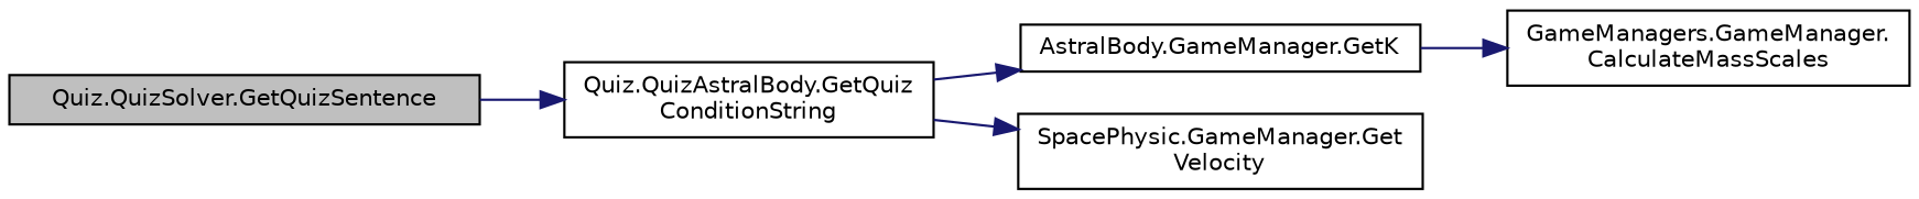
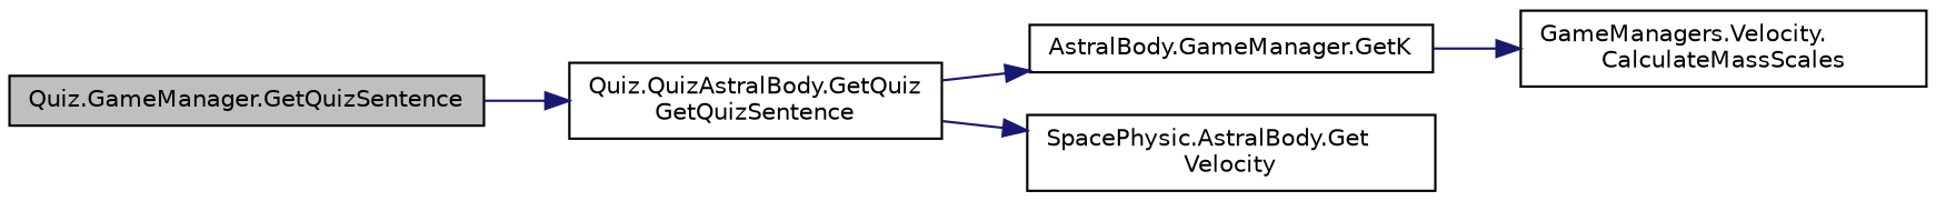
  digraph {
    rankdir=LR
    node [color=black fillcolor=white fontname=Helvetica fontsize=10 shape=record style=filled]
    edge [color=midnightblue fontname=Helvetica fontsize=10 labelfontname=Helvetica labelfontsize=10 style=solid]
-   n1 [fillcolor=grey75 fontcolor=black height=0.2 label="Quiz.QuizSolver.GetQuizSentence" width=0.4]
-   n2 [height=0.2 label="Quiz.QuizAstralBody.GetQuiz\lConditionString" width=0.4]
+   n1 [fillcolor=grey75 fontcolor=black height=0.2 label="Quiz.GameManager.GetQuizSentence" width=0.4]
+   n2 [height=0.2 label="Quiz.QuizAstralBody.GetQuiz\lGetQuizSentence" width=0.4]
    n3 [height=0.2 label="AstralBody.GameManager.GetK" width=0.4]
-   n4 [height=0.2 label="SpacePhysic.GameManager.Get\lVelocity" width=0.4]
-   n5 [height=0.2 label="GameManagers.GameManager.\lCalculateMassScales" width=0.4]
+   n4 [height=0.2 label="SpacePhysic.AstralBody.Get\lVelocity" width=0.4]
+   n5 [height=0.2 label="GameManagers.Velocity.\lCalculateMassScales" width=0.4]
    n1 -> n2
    n2 -> n3
    n2 -> n4
    n3 -> n5
  }
